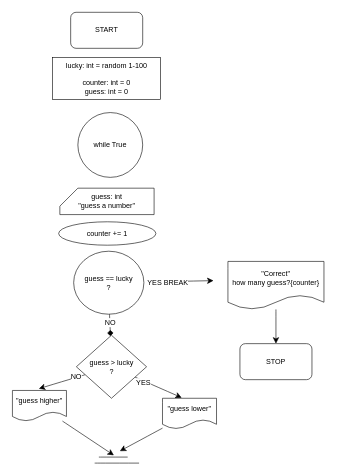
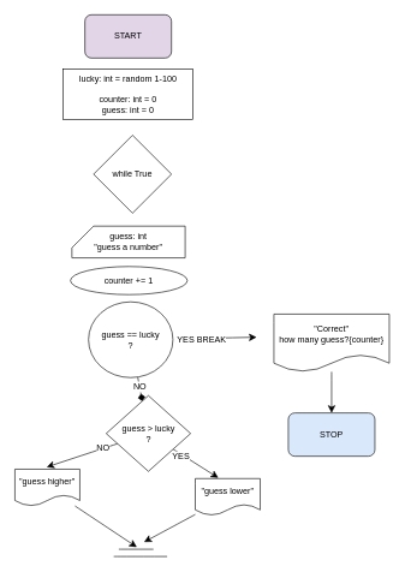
  <mxCell id="0" />
  <mxCell id="1" parent="0" />
- <mxCell id="2" value="START" style="rounded=1;whiteSpace=wrap;html=1;" vertex="1" parent="1"><mxGeometry x="117" y="20" width="120" height="60" as="geometry" /></mxCell>
- <mxCell id="3" value="STOP" style="rounded=1;whiteSpace=wrap;html=1;" vertex="1" parent="1"><mxGeometry x="399" y="572" width="120" height="60" as="geometry" /></mxCell>
+ <mxCell id="2" value="START" style="rounded=1;whiteSpace=wrap;html=1;fillColor=#e1d5e7;" vertex="1" parent="1"><mxGeometry x="117" y="20" width="120" height="60" as="geometry" /></mxCell>
+ <mxCell id="3" value="STOP" style="rounded=1;whiteSpace=wrap;html=1;fillColor=#dae8fc;" vertex="1" parent="1"><mxGeometry x="399" y="572" width="120" height="60" as="geometry" /></mxCell>
  <mxCell id="4" value="lucky: int = random 1-100&lt;div&gt;&lt;br&gt;&lt;div&gt;counter: int = 0&lt;/div&gt;&lt;div&gt;guess: int = 0&lt;/div&gt;&lt;/div&gt;" style="rounded=0;whiteSpace=wrap;html=1;" vertex="1" parent="1"><mxGeometry x="87" y="95" width="180" height="70" as="geometry" /></mxCell>
- <mxCell id="5" value="while True" style="ellipse;whiteSpace=wrap;html=1;aspect=fixed;" vertex="1" parent="1"><mxGeometry x="129" y="187" width="108" height="108" as="geometry" /></mxCell>
+ <mxCell id="5" value="while True" style="rhombus;whiteSpace=wrap;html=1;aspect=fixed;" vertex="1" parent="1"><mxGeometry x="129" y="187" width="108" height="108" as="geometry" /></mxCell>
  <mxCell id="6" value="guess: int&lt;div&gt;&quot;guess a number&quot;&lt;/div&gt;" style="shape=card;whiteSpace=wrap;html=1;" vertex="1" parent="1"><mxGeometry x="99" y="313" width="157" height="44" as="geometry" /></mxCell>
  <mxCell id="7" value="" style="edgeStyle=none;curved=1;rounded=0;orthogonalLoop=1;jettySize=auto;html=1;fontSize=12;startSize=8;endSize=8;endArrow=diamond;" edge="1" parent="1" source="11" target="16"><mxGeometry relative="1" as="geometry" /></mxCell>
  <mxCell id="8" value="NO" style="edgeLabel;html=1;align=center;verticalAlign=middle;resizable=0;points=[];fontSize=12;" vertex="1" connectable="0" parent="7"><mxGeometry x="-0.216" relative="1" as="geometry"><mxPoint as="offset" /></mxGeometry></mxCell>
  <mxCell id="9" style="edgeStyle=none;curved=1;rounded=0;orthogonalLoop=1;jettySize=auto;html=1;fontSize=12;startSize=8;endSize=8;" edge="1" parent="1" source="11"><mxGeometry relative="1" as="geometry"><mxPoint x="355" y="467" as="targetPoint" /></mxGeometry></mxCell>
  <mxCell id="10" value="&amp;nbsp; &amp;nbsp; &amp;nbsp; &amp;nbsp;YES BREAK" style="edgeLabel;html=1;align=center;verticalAlign=middle;resizable=0;points=[];fontSize=12;" vertex="1" connectable="0" parent="9"><mxGeometry x="-0.513" relative="1" as="geometry"><mxPoint y="1" as="offset" /></mxGeometry></mxCell>
  <mxCell id="11" value="guess == lucky&lt;div&gt;?&lt;/div&gt;" style="ellipse;whiteSpace=wrap;html=1;" vertex="1" parent="1"><mxGeometry x="122" y="418" width="117" height="105" as="geometry" /></mxCell>
  <mxCell id="12" style="edgeStyle=none;curved=1;rounded=0;orthogonalLoop=1;jettySize=auto;html=1;fontSize=12;startSize=8;endSize=8;" edge="1" parent="1" source="16"><mxGeometry relative="1" as="geometry"><mxPoint x="302" y="662" as="targetPoint" /></mxGeometry></mxCell>
  <mxCell id="13" value="YES" style="edgeLabel;html=1;align=center;verticalAlign=middle;resizable=0;points=[];fontSize=12;" vertex="1" connectable="0" parent="12"><mxGeometry x="-0.616" y="-3" relative="1" as="geometry"><mxPoint as="offset" /></mxGeometry></mxCell>
  <mxCell id="14" style="edgeStyle=none;curved=1;rounded=0;orthogonalLoop=1;jettySize=auto;html=1;fontSize=12;startSize=8;endSize=8;" edge="1" parent="1" source="16"><mxGeometry relative="1" as="geometry"><mxPoint x="64" y="647" as="targetPoint" /></mxGeometry></mxCell>
  <mxCell id="15" value="NO" style="edgeLabel;html=1;align=center;verticalAlign=middle;resizable=0;points=[];fontSize=12;" vertex="1" connectable="0" parent="14"><mxGeometry x="-0.591" y="-2" relative="1" as="geometry"><mxPoint y="1" as="offset" /></mxGeometry></mxCell>
- <mxCell id="16" value="guess &amp;gt; lucky&lt;div&gt;?&lt;/div&gt;" style="rhombus;whiteSpace=wrap;html=1;" vertex="1" parent="1"><mxGeometry x="126.5" y="558" width="117" height="105" as="geometry" /></mxCell>
+ <mxCell id="16" value="guess &amp;gt; lucky&lt;div&gt;?&lt;/div&gt;" style="rhombus;whiteSpace=wrap;html=1;" vertex="1" parent="1"><mxGeometry x="146.5" y="548" width="117" height="105" as="geometry" /></mxCell>
  <mxCell id="17" value="" style="edgeStyle=none;curved=1;rounded=0;orthogonalLoop=1;jettySize=auto;html=1;fontSize=12;startSize=8;endSize=8;" edge="1" parent="1" source="18" target="3"><mxGeometry relative="1" as="geometry" /></mxCell>
  <mxCell id="18" value="&quot;Correct&quot;&lt;div&gt;how many guess?{counter}&lt;/div&gt;" style="shape=document;whiteSpace=wrap;html=1;boundedLbl=1;" vertex="1" parent="1"><mxGeometry x="379" y="435" width="160" height="80" as="geometry" /></mxCell>
  <mxCell id="19" value="counter += 1" style="ellipse;whiteSpace=wrap;html=1;" vertex="1" parent="1"><mxGeometry x="97" y="369" width="162" height="39" as="geometry" /></mxCell>
  <mxCell id="20" style="edgeStyle=none;curved=1;rounded=0;orthogonalLoop=1;jettySize=auto;html=1;fontSize=12;startSize=8;endSize=8;" edge="1" parent="1" source="21"><mxGeometry relative="1" as="geometry"><mxPoint x="199" y="751" as="targetPoint" /></mxGeometry></mxCell>
  <mxCell id="21" value="&quot;guess lower&quot;" style="shape=document;whiteSpace=wrap;html=1;boundedLbl=1;" vertex="1" parent="1"><mxGeometry x="270" y="663" width="90" height="51" as="geometry" /></mxCell>
  <mxCell id="22" style="edgeStyle=none;curved=1;rounded=0;orthogonalLoop=1;jettySize=auto;html=1;fontSize=12;startSize=8;endSize=8;" edge="1" parent="1" source="23"><mxGeometry relative="1" as="geometry"><mxPoint x="189" y="758" as="targetPoint" /></mxGeometry></mxCell>
  <mxCell id="23" value="&quot;guess higher&quot;" style="shape=document;whiteSpace=wrap;html=1;boundedLbl=1;" vertex="1" parent="1"><mxGeometry x="20" y="650" width="90" height="51" as="geometry" /></mxCell>
  <mxCell id="24" value="" style="endArrow=none;html=1;rounded=0;fontSize=12;startSize=8;endSize=8;curved=1;" edge="1" parent="1"><mxGeometry width="50" height="50" relative="1" as="geometry"><mxPoint x="164" y="761" as="sourcePoint" /><mxPoint x="212" y="761" as="targetPoint" /></mxGeometry></mxCell>
  <mxCell id="25" value="" style="endArrow=none;html=1;rounded=0;fontSize=12;startSize=8;endSize=8;curved=1;" edge="1" parent="1"><mxGeometry width="50" height="50" relative="1" as="geometry"><mxPoint x="157" y="771" as="sourcePoint" /><mxPoint x="231" y="771" as="targetPoint" /></mxGeometry></mxCell>
